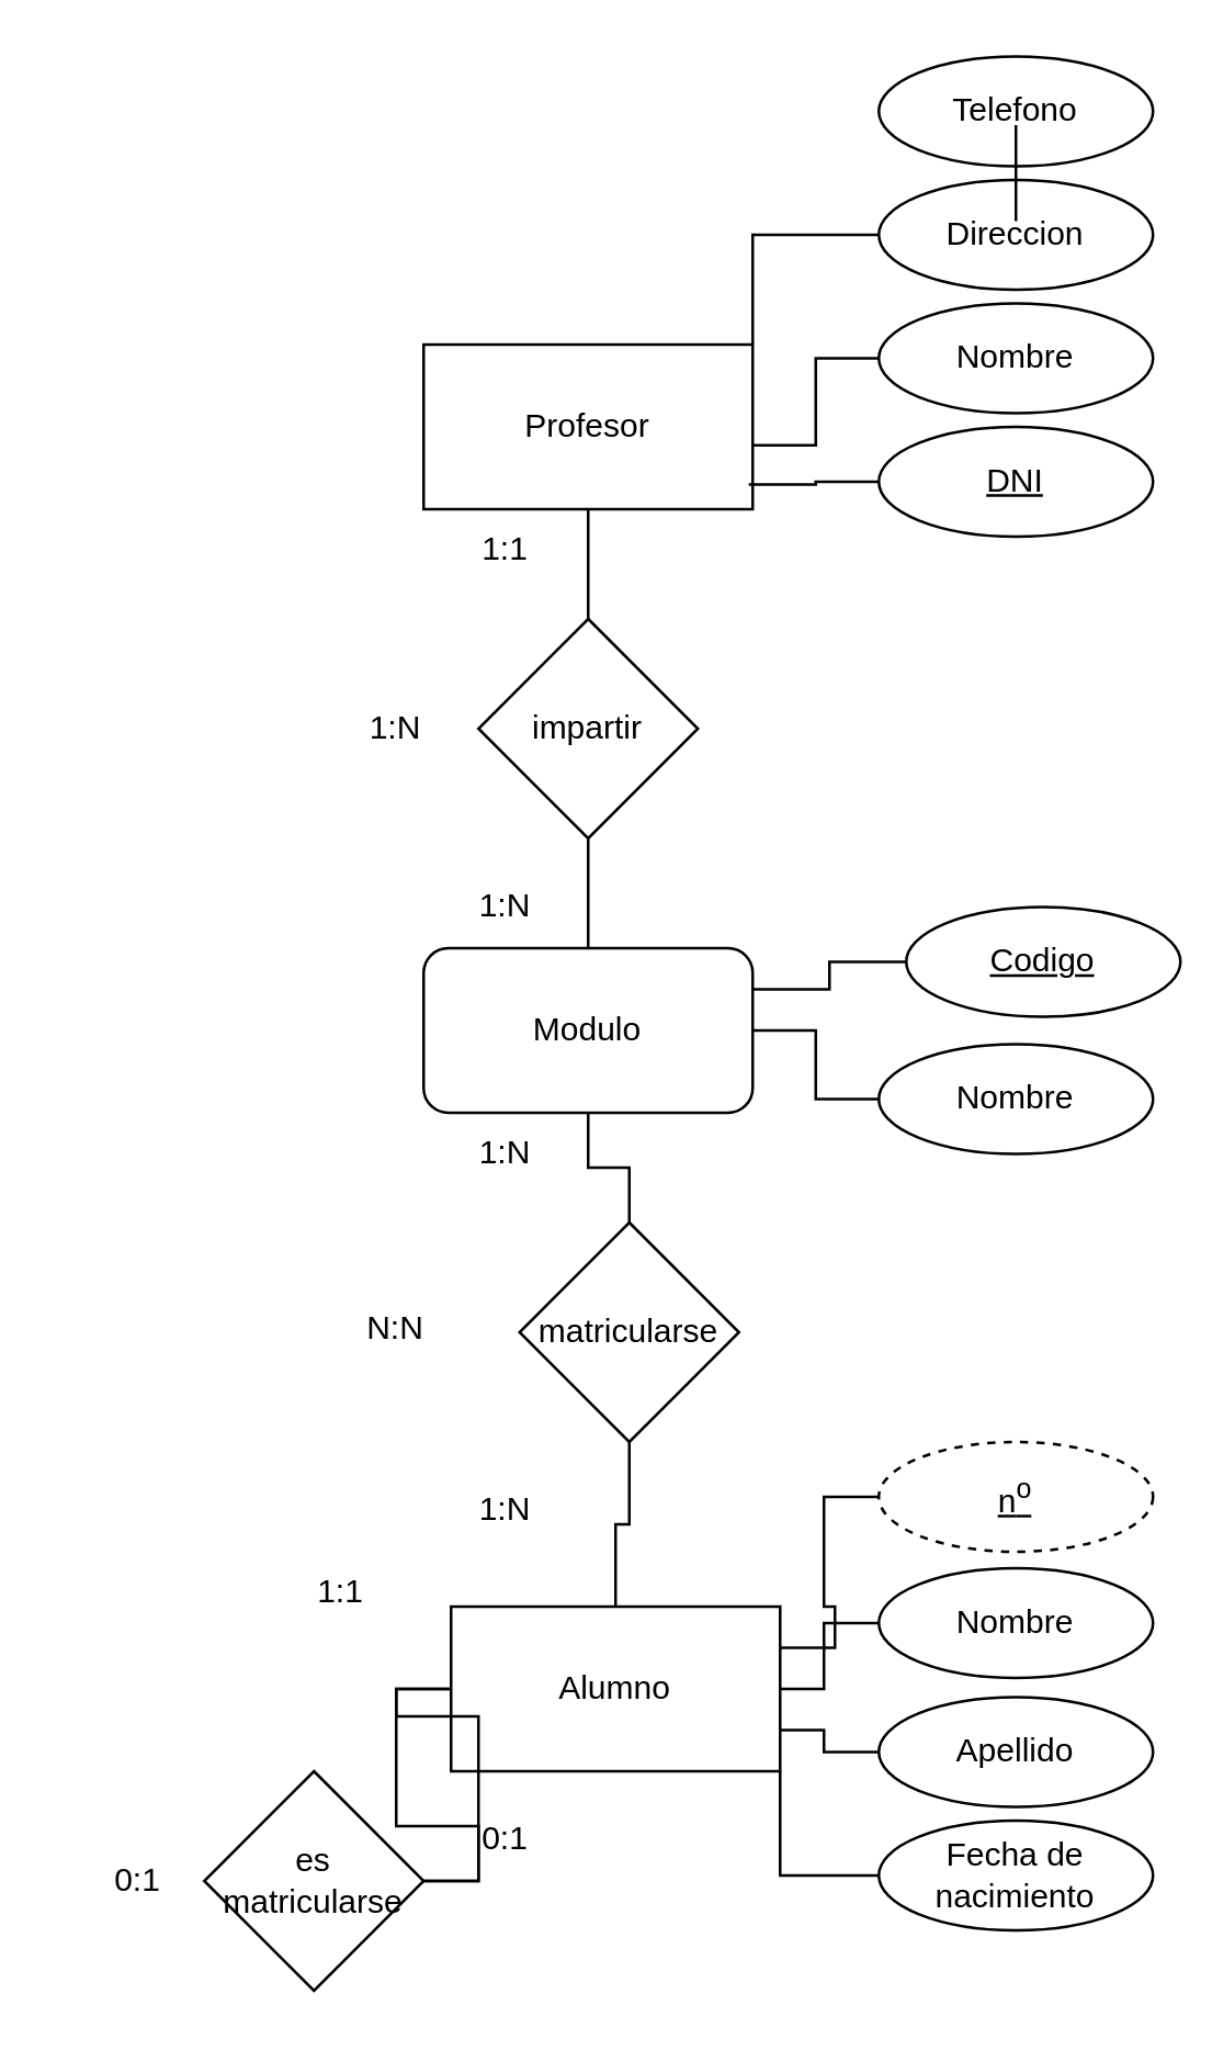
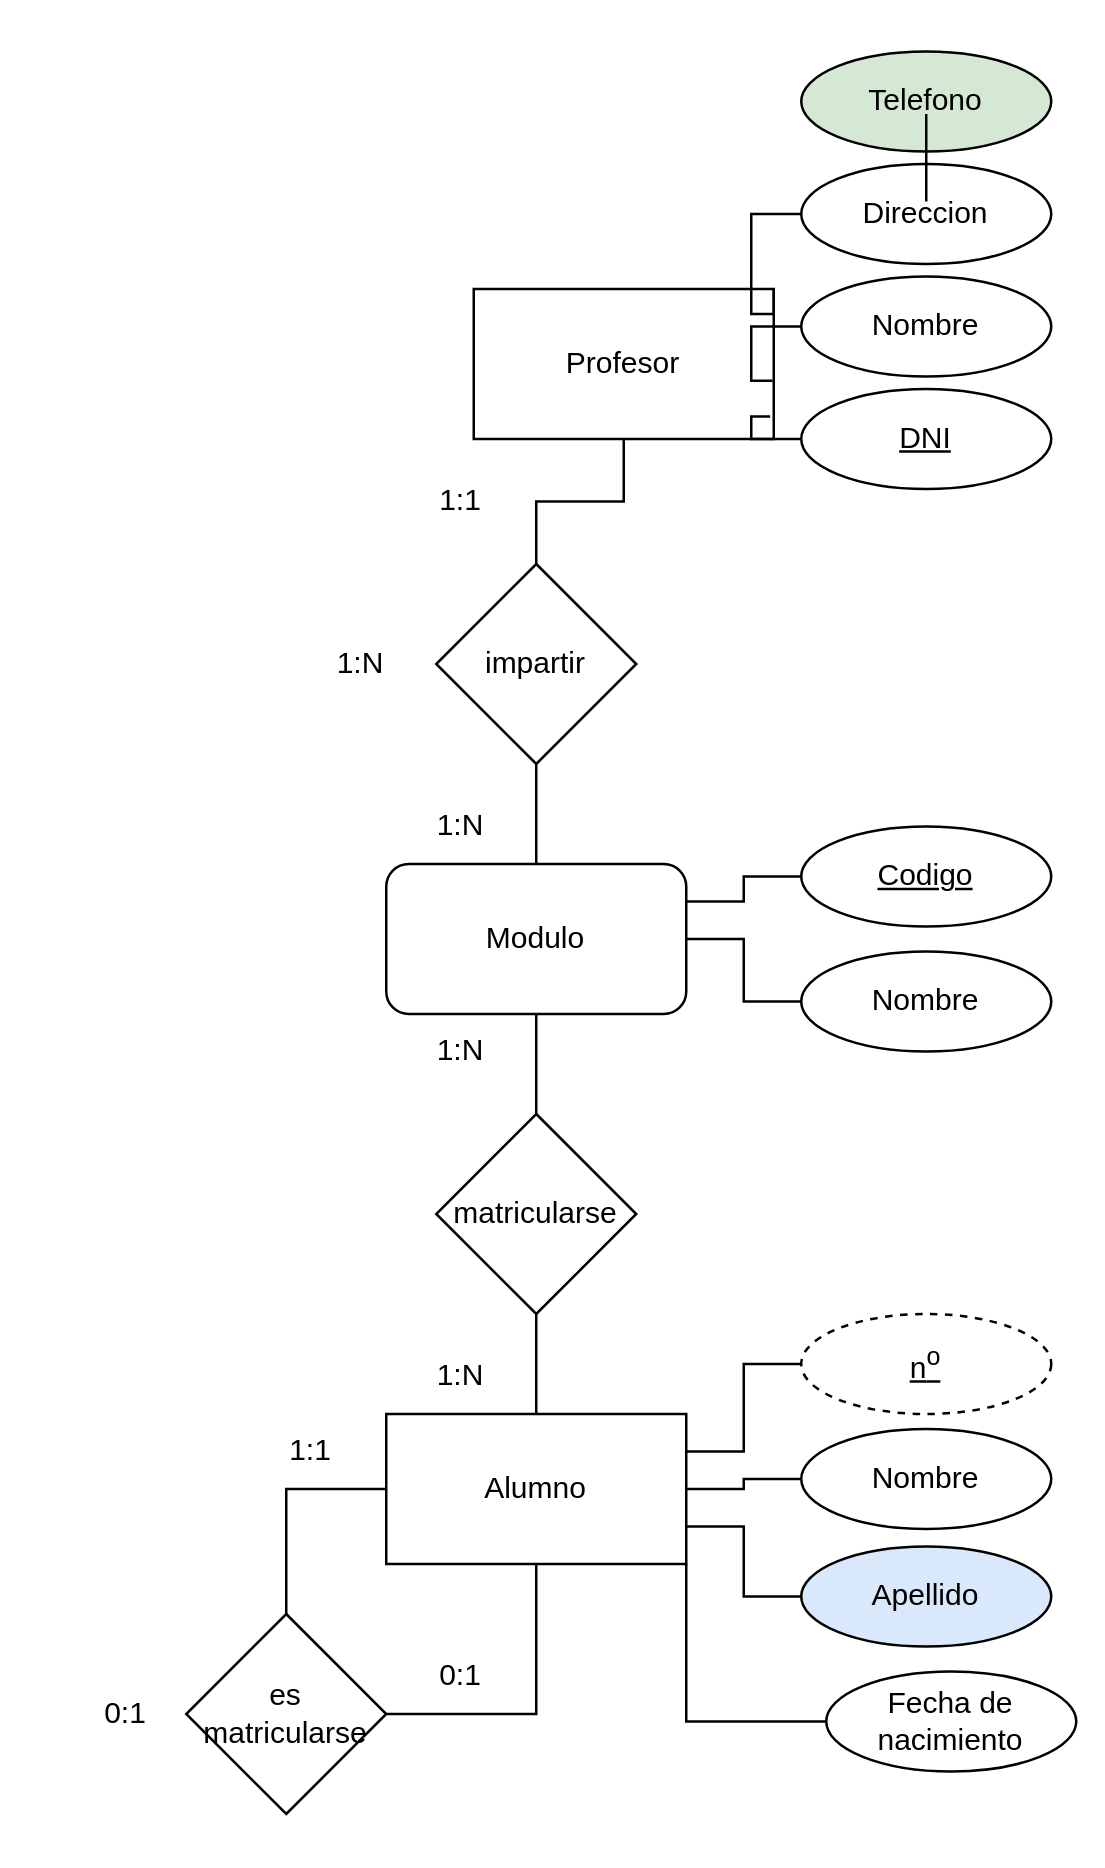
  <mxCell id="0" />
  <mxCell id="1" parent="0" />
  <mxCell id="2" style="edgeStyle=orthogonalEdgeStyle;rounded=0;orthogonalLoop=1;jettySize=auto;html=1;endArrow=none;endFill=0;" edge="1" parent="1" source="3" target="9"><mxGeometry relative="1" as="geometry" /></mxCell>
- <mxCell id="3" value="Profesor" style="rounded=0;whiteSpace=wrap;html=1;" vertex="1" parent="1"><mxGeometry x="154" y="125" width="120" height="60" as="geometry" /></mxCell>
+ <mxCell id="3" value="Profesor" style="rounded=0;whiteSpace=wrap;html=1;" vertex="1" parent="1"><mxGeometry x="189" y="115" width="120" height="60" as="geometry" /></mxCell>
  <mxCell id="4" style="edgeStyle=orthogonalEdgeStyle;rounded=0;orthogonalLoop=1;jettySize=auto;html=1;entryX=1;entryY=0.5;entryDx=0;entryDy=0;endArrow=none;endFill=0;" edge="1" parent="1" source="5" target="13"><mxGeometry relative="1" as="geometry" /></mxCell>
- <mxCell id="5" value="Alumno" style="rounded=0;whiteSpace=wrap;html=1;" vertex="1" parent="1"><mxGeometry x="164" y="585" width="120" height="60" as="geometry" /></mxCell>
+ <mxCell id="5" value="Alumno" style="rounded=0;whiteSpace=wrap;html=1;" vertex="1" parent="1"><mxGeometry x="154" y="565" width="120" height="60" as="geometry" /></mxCell>
  <mxCell id="6" style="edgeStyle=orthogonalEdgeStyle;rounded=0;orthogonalLoop=1;jettySize=auto;html=1;endArrow=none;endFill=0;" edge="1" parent="1" source="7" target="11"><mxGeometry relative="1" as="geometry" /></mxCell>
  <mxCell id="7" value="Modulo" style="whiteSpace=wrap;html=1;rounded=1;" vertex="1" parent="1"><mxGeometry x="154" y="345" width="120" height="60" as="geometry" /></mxCell>
  <mxCell id="8" style="edgeStyle=orthogonalEdgeStyle;rounded=0;orthogonalLoop=1;jettySize=auto;html=1;entryX=0.5;entryY=0;entryDx=0;entryDy=0;endArrow=none;endFill=0;" edge="1" parent="1" source="9" target="7"><mxGeometry relative="1" as="geometry" /></mxCell>
  <mxCell id="9" value="impartir" style="rhombus;whiteSpace=wrap;html=1;" vertex="1" parent="1"><mxGeometry x="174" y="225" width="80" height="80" as="geometry" /></mxCell>
  <mxCell id="10" style="edgeStyle=orthogonalEdgeStyle;rounded=0;orthogonalLoop=1;jettySize=auto;html=1;endArrow=none;endFill=0;" edge="1" parent="1" source="11" target="5"><mxGeometry relative="1" as="geometry" /></mxCell>
- <mxCell id="11" value="matricularse" style="rhombus;whiteSpace=wrap;html=1;" vertex="1" parent="1"><mxGeometry x="189" y="445" width="80" height="80" as="geometry" /></mxCell>
+ <mxCell id="11" value="matricularse" style="rhombus;whiteSpace=wrap;html=1;" vertex="1" parent="1"><mxGeometry x="174" y="445" width="80" height="80" as="geometry" /></mxCell>
  <mxCell id="12" style="edgeStyle=orthogonalEdgeStyle;rounded=0;orthogonalLoop=1;jettySize=auto;html=1;entryX=0;entryY=0.5;entryDx=0;entryDy=0;endArrow=none;endFill=0;" edge="1" parent="1" source="13" target="5"><mxGeometry relative="1" as="geometry" /></mxCell>
  <mxCell id="13" value="es matricularse" style="rhombus;whiteSpace=wrap;html=1;" vertex="1" parent="1"><mxGeometry x="74" y="645" width="80" height="80" as="geometry" /></mxCell>
  <mxCell id="14" value="DNI" style="ellipse;whiteSpace=wrap;html=1;align=center;fontStyle=4;" vertex="1" parent="1"><mxGeometry x="320" y="155" width="100" height="40" as="geometry" /></mxCell>
  <mxCell id="15" value="Nombre" style="ellipse;whiteSpace=wrap;html=1;" vertex="1" parent="1"><mxGeometry x="320" y="110" width="100" height="40" as="geometry" /></mxCell>
  <mxCell id="16" style="edgeStyle=orthogonalEdgeStyle;rounded=0;orthogonalLoop=1;jettySize=auto;html=1;entryX=1;entryY=0;entryDx=0;entryDy=0;endArrow=none;endFill=0;" edge="1" parent="1" source="17" target="3"><mxGeometry relative="1" as="geometry" /></mxCell>
  <mxCell id="17" value="Direccion" style="ellipse;whiteSpace=wrap;html=1;" vertex="1" parent="1"><mxGeometry x="320" y="65" width="100" height="40" as="geometry" /></mxCell>
- <mxCell id="18" value="Telefono" style="ellipse;whiteSpace=wrap;html=1;" vertex="1" parent="1"><mxGeometry x="320" y="20" width="100" height="40" as="geometry" /></mxCell>
+ <mxCell id="18" value="Telefono" style="ellipse;whiteSpace=wrap;html=1;fillColor=#d5e8d4;" vertex="1" parent="1"><mxGeometry x="320" y="20" width="100" height="40" as="geometry" /></mxCell>
  <mxCell id="19" style="edgeStyle=orthogonalEdgeStyle;rounded=0;orthogonalLoop=1;jettySize=auto;html=1;entryX=1;entryY=0.25;entryDx=0;entryDy=0;endArrow=none;endFill=0;" edge="1" parent="1" source="20" target="7"><mxGeometry relative="1" as="geometry" /></mxCell>
- <mxCell id="20" value="Codigo" style="ellipse;whiteSpace=wrap;html=1;align=center;fontStyle=4;" vertex="1" parent="1"><mxGeometry x="330" y="330" width="100" height="40" as="geometry" /></mxCell>
+ <mxCell id="20" value="Codigo" style="ellipse;whiteSpace=wrap;html=1;align=center;fontStyle=4;" vertex="1" parent="1"><mxGeometry x="320" y="330" width="100" height="40" as="geometry" /></mxCell>
  <mxCell id="21" style="edgeStyle=orthogonalEdgeStyle;rounded=0;orthogonalLoop=1;jettySize=auto;html=1;entryX=1;entryY=0.5;entryDx=0;entryDy=0;endArrow=none;endFill=0;" edge="1" parent="1" source="22" target="7"><mxGeometry relative="1" as="geometry" /></mxCell>
  <mxCell id="22" value="Nombre" style="ellipse;whiteSpace=wrap;html=1;" vertex="1" parent="1"><mxGeometry x="320" y="380" width="100" height="40" as="geometry" /></mxCell>
  <mxCell id="23" style="edgeStyle=orthogonalEdgeStyle;rounded=0;orthogonalLoop=1;jettySize=auto;html=1;entryX=1;entryY=0.25;entryDx=0;entryDy=0;endArrow=none;endFill=0;" edge="1" parent="1" source="24" target="5"><mxGeometry relative="1" as="geometry" /></mxCell>
  <mxCell id="24" value="n&lt;sup&gt;o&lt;/sup&gt;" style="ellipse;whiteSpace=wrap;html=1;align=center;fontStyle=4;dashed=1;" vertex="1" parent="1"><mxGeometry x="320" y="525" width="100" height="40" as="geometry" /></mxCell>
  <mxCell id="25" style="edgeStyle=orthogonalEdgeStyle;rounded=0;orthogonalLoop=1;jettySize=auto;html=1;entryX=1;entryY=0.5;entryDx=0;entryDy=0;endArrow=none;endFill=0;" edge="1" parent="1" source="26" target="5"><mxGeometry relative="1" as="geometry" /></mxCell>
  <mxCell id="26" value="Nombre" style="ellipse;whiteSpace=wrap;html=1;" vertex="1" parent="1"><mxGeometry x="320" y="571" width="100" height="40" as="geometry" /></mxCell>
  <mxCell id="27" style="edgeStyle=orthogonalEdgeStyle;rounded=0;orthogonalLoop=1;jettySize=auto;html=1;entryX=1;entryY=0.75;entryDx=0;entryDy=0;endArrow=none;endFill=0;" edge="1" parent="1" source="28" target="5"><mxGeometry relative="1" as="geometry" /></mxCell>
- <mxCell id="28" value="Apellido" style="ellipse;whiteSpace=wrap;html=1;" vertex="1" parent="1"><mxGeometry x="320" y="618" width="100" height="40" as="geometry" /></mxCell>
+ <mxCell id="28" value="Apellido" style="ellipse;whiteSpace=wrap;html=1;fillColor=#dae8fc;" vertex="1" parent="1"><mxGeometry x="320" y="618" width="100" height="40" as="geometry" /></mxCell>
  <mxCell id="29" style="edgeStyle=orthogonalEdgeStyle;rounded=0;orthogonalLoop=1;jettySize=auto;html=1;entryX=1;entryY=1;entryDx=0;entryDy=0;endArrow=none;endFill=0;" edge="1" parent="1" source="30" target="5"><mxGeometry relative="1" as="geometry" /></mxCell>
- <mxCell id="30" value="Fecha de nacimiento" style="ellipse;whiteSpace=wrap;html=1;" vertex="1" parent="1"><mxGeometry x="320" y="663" width="100" height="40" as="geometry" /></mxCell>
+ <mxCell id="30" value="Fecha de nacimiento" style="ellipse;whiteSpace=wrap;html=1;" vertex="1" parent="1"><mxGeometry x="330" y="668" width="100" height="40" as="geometry" /></mxCell>
  <mxCell id="31" style="edgeStyle=orthogonalEdgeStyle;rounded=0;orthogonalLoop=1;jettySize=auto;html=1;entryX=0.988;entryY=0.85;entryDx=0;entryDy=0;entryPerimeter=0;endArrow=none;endFill=0;" edge="1" parent="1" source="14" target="3"><mxGeometry relative="1" as="geometry" /></mxCell>
  <mxCell id="32" style="edgeStyle=orthogonalEdgeStyle;rounded=0;orthogonalLoop=1;jettySize=auto;html=1;entryX=0.996;entryY=0.612;entryDx=0;entryDy=0;entryPerimeter=0;endArrow=none;endFill=0;" edge="1" parent="1" source="15" target="3"><mxGeometry relative="1" as="geometry" /></mxCell>
  <mxCell id="33" style="edgeStyle=orthogonalEdgeStyle;rounded=0;orthogonalLoop=1;jettySize=auto;html=1;endArrow=none;endFill=0;" edge="1" parent="1" source="18" target="17"><mxGeometry relative="1" as="geometry" /></mxCell>
  <mxCell id="34" value="1:1" style="text;html=1;strokeColor=none;fillColor=none;align=center;verticalAlign=middle;whiteSpace=wrap;rounded=0;" vertex="1" parent="1"><mxGeometry x="154" y="185" width="60" height="30" as="geometry" /></mxCell>
  <mxCell id="35" value="1:N" style="text;html=1;strokeColor=none;fillColor=none;align=center;verticalAlign=middle;whiteSpace=wrap;rounded=0;" vertex="1" parent="1"><mxGeometry x="154" y="315" width="60" height="30" as="geometry" /></mxCell>
  <mxCell id="36" value="1:N" style="text;html=1;strokeColor=none;fillColor=none;align=center;verticalAlign=middle;whiteSpace=wrap;rounded=0;" vertex="1" parent="1"><mxGeometry x="114" y="250" width="60" height="30" as="geometry" /></mxCell>
  <mxCell id="37" value="1:N" style="text;html=1;strokeColor=none;fillColor=none;align=center;verticalAlign=middle;whiteSpace=wrap;rounded=0;" vertex="1" parent="1"><mxGeometry x="154" y="405" width="60" height="30" as="geometry" /></mxCell>
  <mxCell id="38" value="1:N" style="text;html=1;strokeColor=none;fillColor=none;align=center;verticalAlign=middle;whiteSpace=wrap;rounded=0;" vertex="1" parent="1"><mxGeometry x="154" y="535" width="60" height="30" as="geometry" /></mxCell>
- <mxCell id="39" value="N:N" style="text;html=1;strokeColor=none;fillColor=none;align=center;verticalAlign=middle;whiteSpace=wrap;rounded=0;" vertex="1" parent="1"><mxGeometry x="114" y="469" width="60" height="30" as="geometry" /></mxCell>
  <mxCell id="40" value="1:1" style="text;html=1;strokeColor=none;fillColor=none;align=center;verticalAlign=middle;whiteSpace=wrap;rounded=0;" vertex="1" parent="1"><mxGeometry x="94" y="565" width="60" height="30" as="geometry" /></mxCell>
  <mxCell id="41" value="0:1" style="text;html=1;strokeColor=none;fillColor=none;align=center;verticalAlign=middle;whiteSpace=wrap;rounded=0;" vertex="1" parent="1"><mxGeometry x="154" y="655" width="60" height="30" as="geometry" /></mxCell>
  <mxCell id="42" value="0:1" style="text;html=1;strokeColor=none;fillColor=none;align=center;verticalAlign=middle;whiteSpace=wrap;rounded=0;" vertex="1" parent="1"><mxGeometry x="20" y="670" width="60" height="30" as="geometry" /></mxCell>
